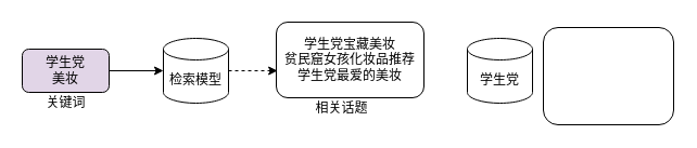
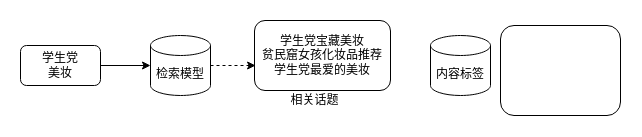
  <mxCell id="0" />
  <mxCell id="1" parent="0" />
  <mxCell id="2" style="edgeStyle=orthogonalEdgeStyle;rounded=0;orthogonalLoop=1;jettySize=auto;html=1;exitX=1;exitY=0.5;exitDx=0;exitDy=0;entryX=0;entryY=0.5;entryDx=0;entryDy=0;entryPerimeter=0;" edge="1" parent="1" source="3" target="6"><mxGeometry relative="1" as="geometry" /></mxCell>
- <mxCell id="3" value="学生党&lt;br&gt;美妆" style="rounded=1;whiteSpace=wrap;html=1;fillColor=#e1d5e7;" vertex="1" parent="1"><mxGeometry x="20" y="45" width="80" height="40" as="geometry" /></mxCell>
- <mxCell id="4" value="关键词" style="text;html=1;align=center;verticalAlign=middle;resizable=0;points=[];autosize=1;" vertex="1" parent="1"><mxGeometry x="35" y="85" width="50" height="20" as="geometry" /></mxCell>
+ <mxCell id="3" value="学生党&lt;br&gt;美妆" style="rounded=1;whiteSpace=wrap;html=1;" vertex="1" parent="1"><mxGeometry x="20" y="45" width="80" height="40" as="geometry" /></mxCell>
  <mxCell id="5" style="edgeStyle=orthogonalEdgeStyle;rounded=0;orthogonalLoop=1;jettySize=auto;html=1;exitX=1;exitY=0.5;exitDx=0;exitDy=0;exitPerimeter=0;entryX=0.008;entryY=0.643;entryDx=0;entryDy=0;entryPerimeter=0;dashed=1;" edge="1" parent="1" source="6" target="7"><mxGeometry relative="1" as="geometry" /></mxCell>
  <mxCell id="6" value="检索模型" style="shape=cylinder3;whiteSpace=wrap;html=1;boundedLbl=1;backgroundOutline=1;size=10;" vertex="1" parent="1"><mxGeometry x="150" y="35" width="60" height="60" as="geometry" /></mxCell>
  <mxCell id="7" value="学生党宝藏美妆&lt;br&gt;贫民窟女孩化妆品推荐&lt;br&gt;学生党最爱的美妆" style="rounded=1;whiteSpace=wrap;html=1;" vertex="1" parent="1"><mxGeometry x="254" y="20" width="136" height="70" as="geometry" /></mxCell>
  <mxCell id="8" value="相关话题" style="text;html=1;align=center;verticalAlign=middle;resizable=0;points=[];autosize=1;" vertex="1" parent="1"><mxGeometry x="284" y="90" width="60" height="20" as="geometry" /></mxCell>
- <mxCell id="9" value="学生党" style="shape=cylinder3;whiteSpace=wrap;html=1;boundedLbl=1;backgroundOutline=1;size=10;" vertex="1" parent="1"><mxGeometry x="430" y="35" width="60" height="60" as="geometry" /></mxCell>
+ <mxCell id="9" value="内容标签" style="shape=cylinder3;whiteSpace=wrap;html=1;boundedLbl=1;backgroundOutline=1;size=10;" vertex="1" parent="1"><mxGeometry x="430" y="35" width="60" height="60" as="geometry" /></mxCell>
  <mxCell id="10" value="" style="rounded=1;whiteSpace=wrap;html=1;" vertex="1" parent="1"><mxGeometry x="500" y="25" width="120" height="90" as="geometry" /></mxCell>
